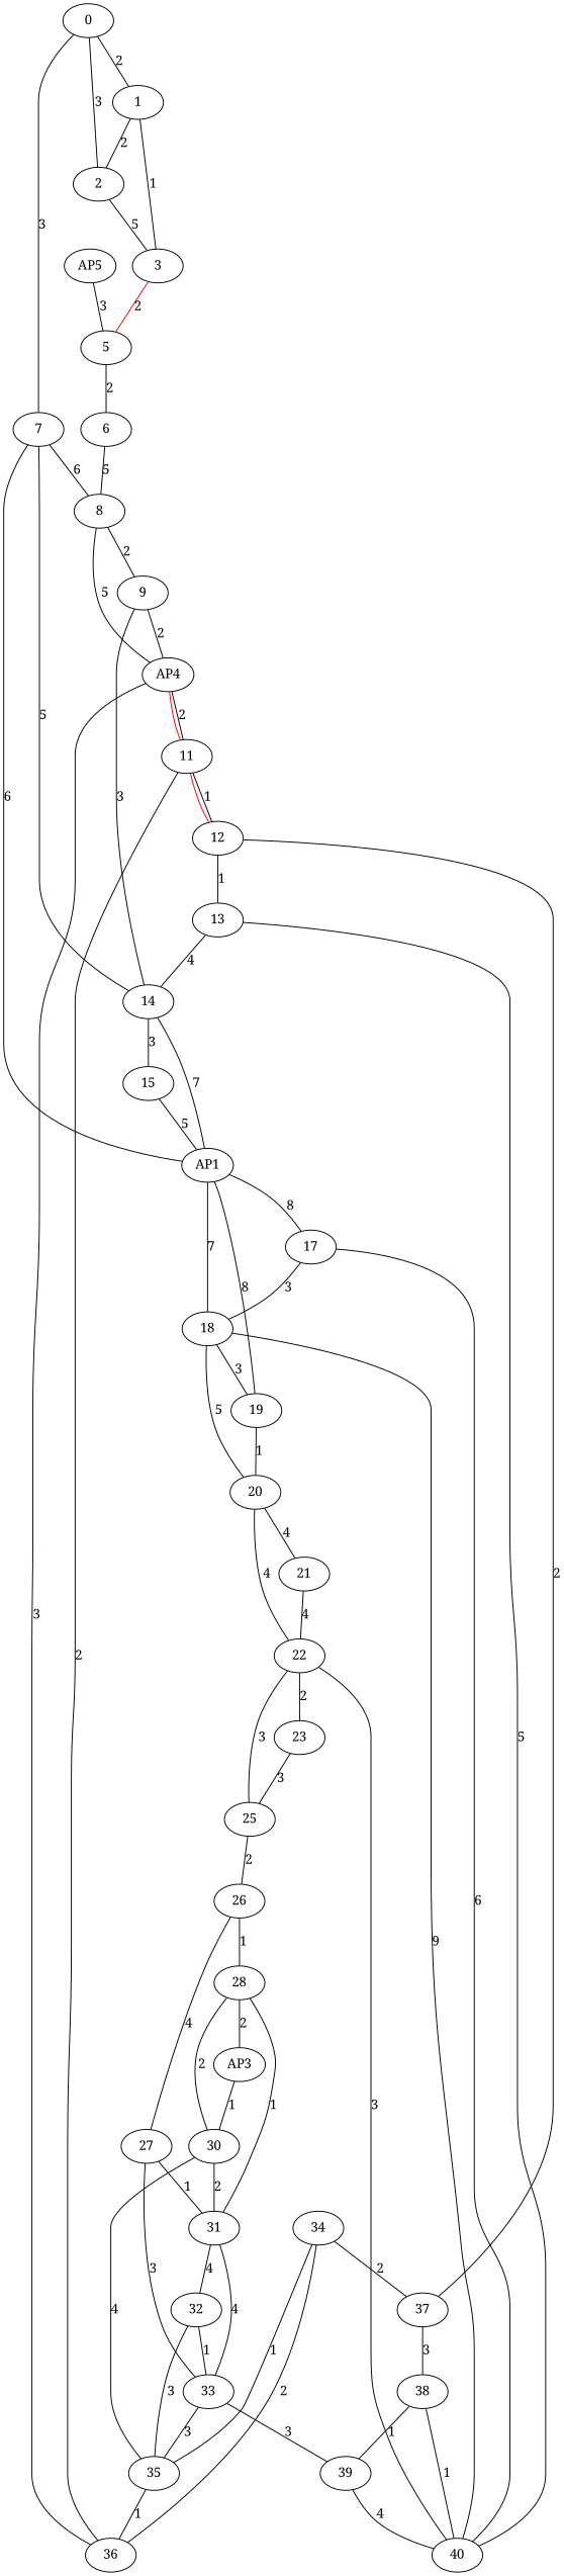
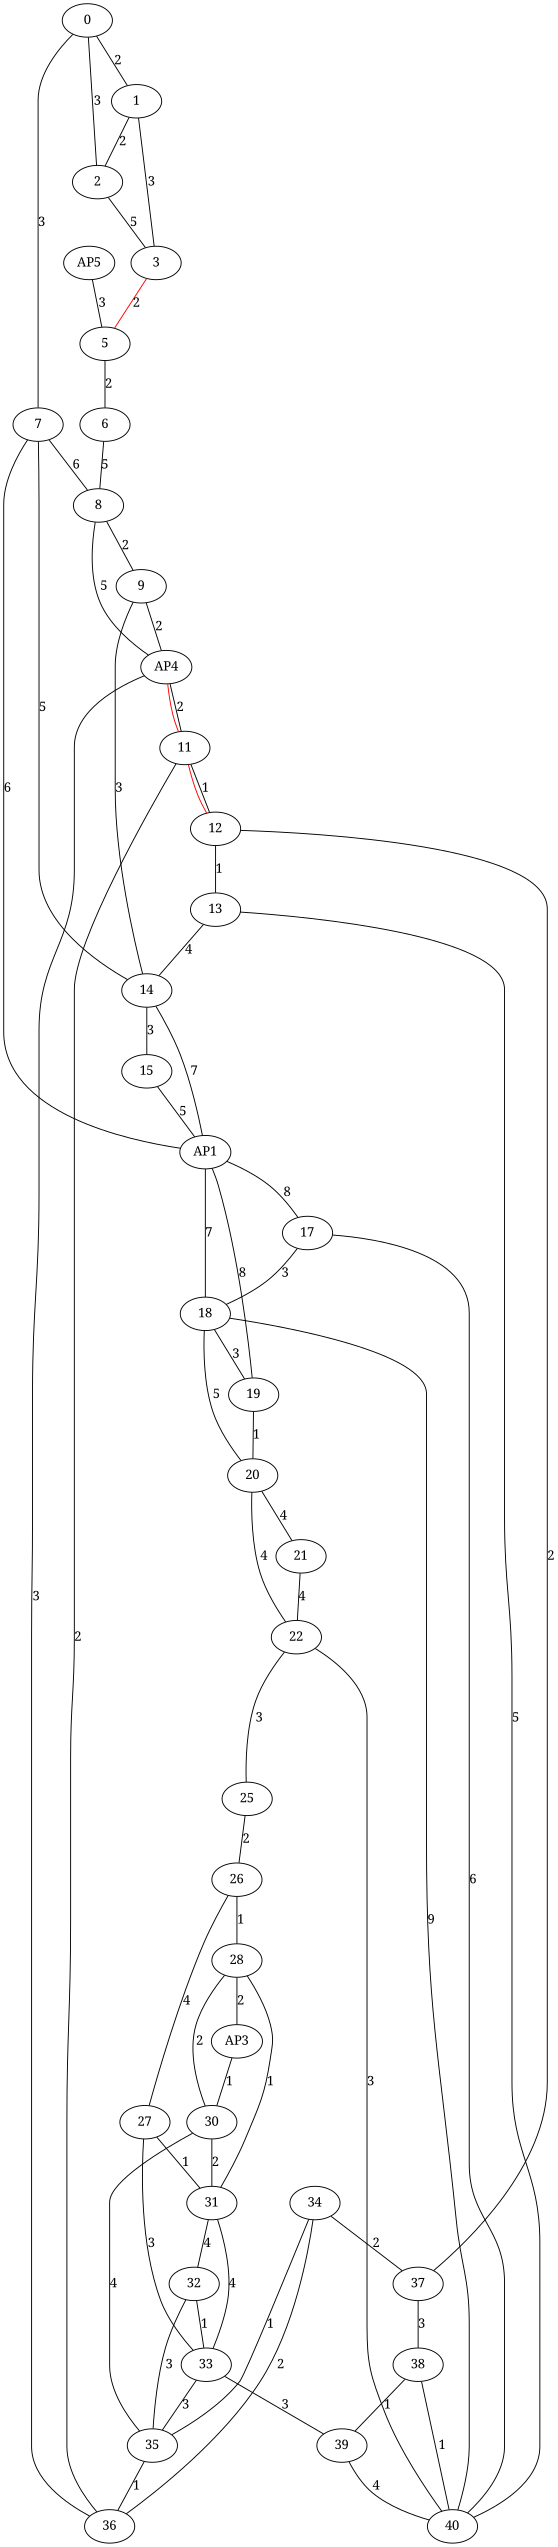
  graph {
    fontname="Noto Serif"
    node [fontname="Noto Serif"]
    edge [fontname="Noto Serif"]
    0
    1
    2
    7
    3
    8
    14
    AP1
    5
    9
    AP4
    15
    17
    18
    19
    6
    AP5
    11
    36
    40
    20
    12
    13
    37
    38
    39
    21
    22
-   23
    25
    26
    27
    28
    31
    33
    AP3
    30
    32
    35
    34
    0 -- 1 [label=2]
    0 -- 2 [label=3]
    0 -- 7 [label=3]
    1 -- 2 [label=2]
-   1 -- 3 [label=1]
+   1 -- 3 [label=3]
    2 -- 3 [label=5]
    7 -- 8 [label=6]
    7 -- 14 [label=5]
    7 -- AP1 [label=6]
    3 -- 5 [color=red label=2]
    8 -- 9 [label=2]
    8 -- AP4 [label=5]
    14 -- AP1 [label=7]
    14 -- 15 [label=3]
    AP1 -- 17 [label=8]
    AP1 -- 18 [label=7]
    AP1 -- 19 [label=8]
    5 -- 6 [label=2]
    9 -- 14 [label=3]
    9 -- AP4 [label=2]
    AP4 -- 11 [label=2]
    AP4 -- 36 [label=3]
    15 -- AP1 [label=5]
    17 -- 18 [label=3]
    17 -- 40 [label=6]
    18 -- 19 [label=3]
    18 -- 40 [label=9]
    18 -- 20 [label=5]
    19 -- 20 [label=1]
    6 -- 8 [label=5]
    AP5 -- 5 [label=3]
    11 -- AP4 [color=red]
    11 -- 36 [label=2]
    11 -- 12 [label=1]
    20 -- 21 [label=4]
    20 -- 22 [label=4]
    12 -- 11 [color=red]
    12 -- 13 [label=1]
    12 -- 37 [label=2]
    13 -- 14 [label=4]
    13 -- 40 [label=5]
    37 -- 38 [label=3]
    38 -- 40 [label=1]
    38 -- 39 [label=1]
    39 -- 40 [label=4]
    21 -- 22 [label=4]
    22 -- 40 [label=3]
-   22 -- 23 [label=2]
    22 -- 25 [label=3]
-   23 -- 25 [label=3]
    25 -- 26 [label=2]
    26 -- 27 [label=4]
    26 -- 28 [label=1]
    27 -- 31 [label=1]
    27 -- 33 [label=3]
    28 -- 31 [label=1]
    28 -- AP3 [label=2]
    28 -- 30 [label=2]
    31 -- 33 [label=4]
    31 -- 32 [label=4]
    33 -- 39 [label=3]
    33 -- 35 [label=3]
    AP3 -- 30 [label=1]
    30 -- 31 [label=2]
    30 -- 35 [label=4]
    32 -- 33 [label=1]
    32 -- 35 [label=3]
    35 -- 36 [label=1]
    34 -- 36 [label=2]
    34 -- 37 [label=2]
    34 -- 35 [label=1]
  }
